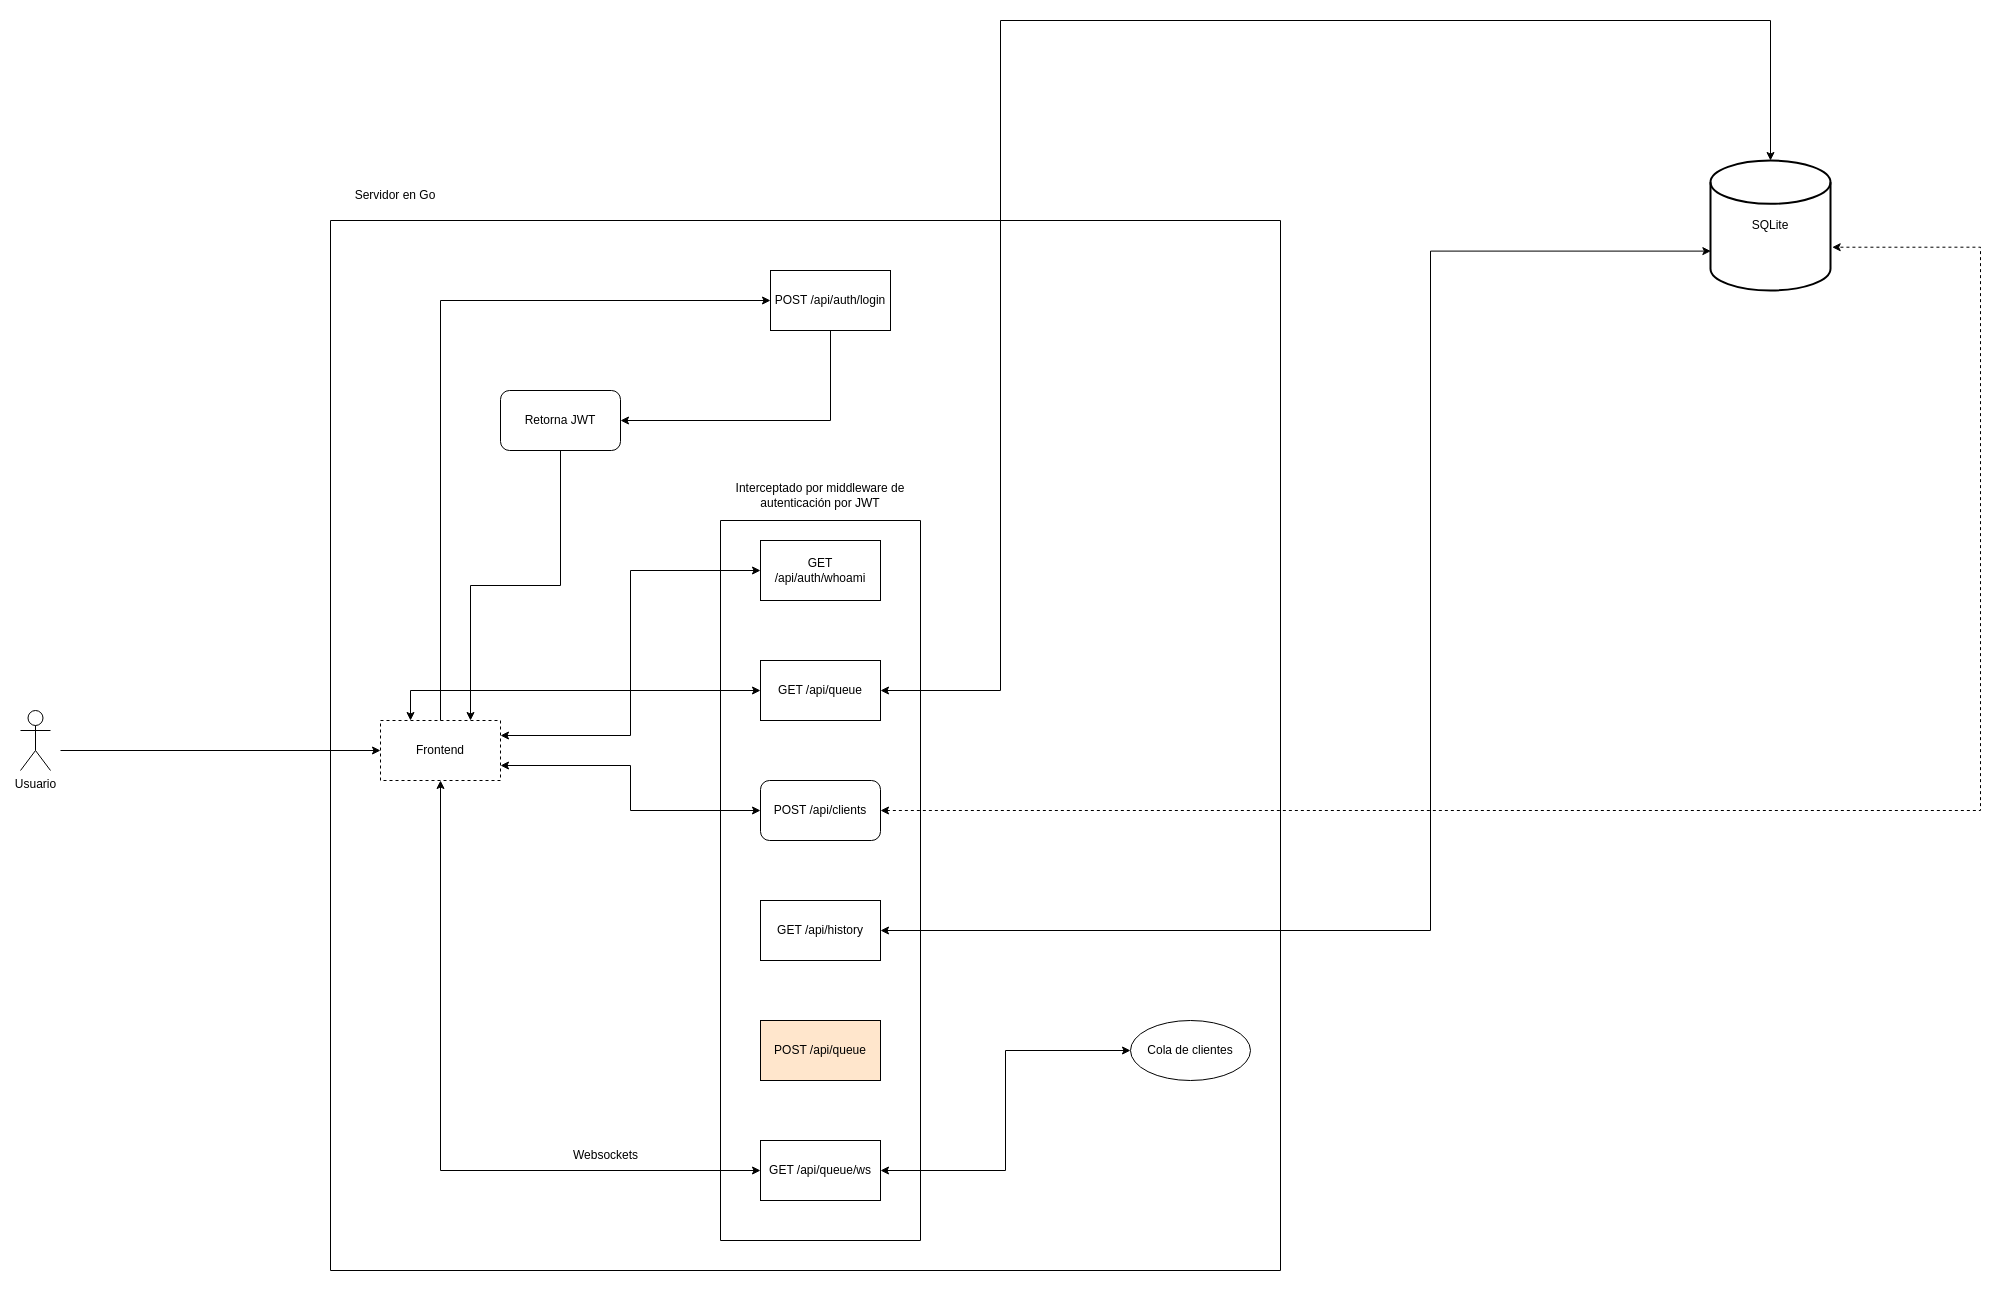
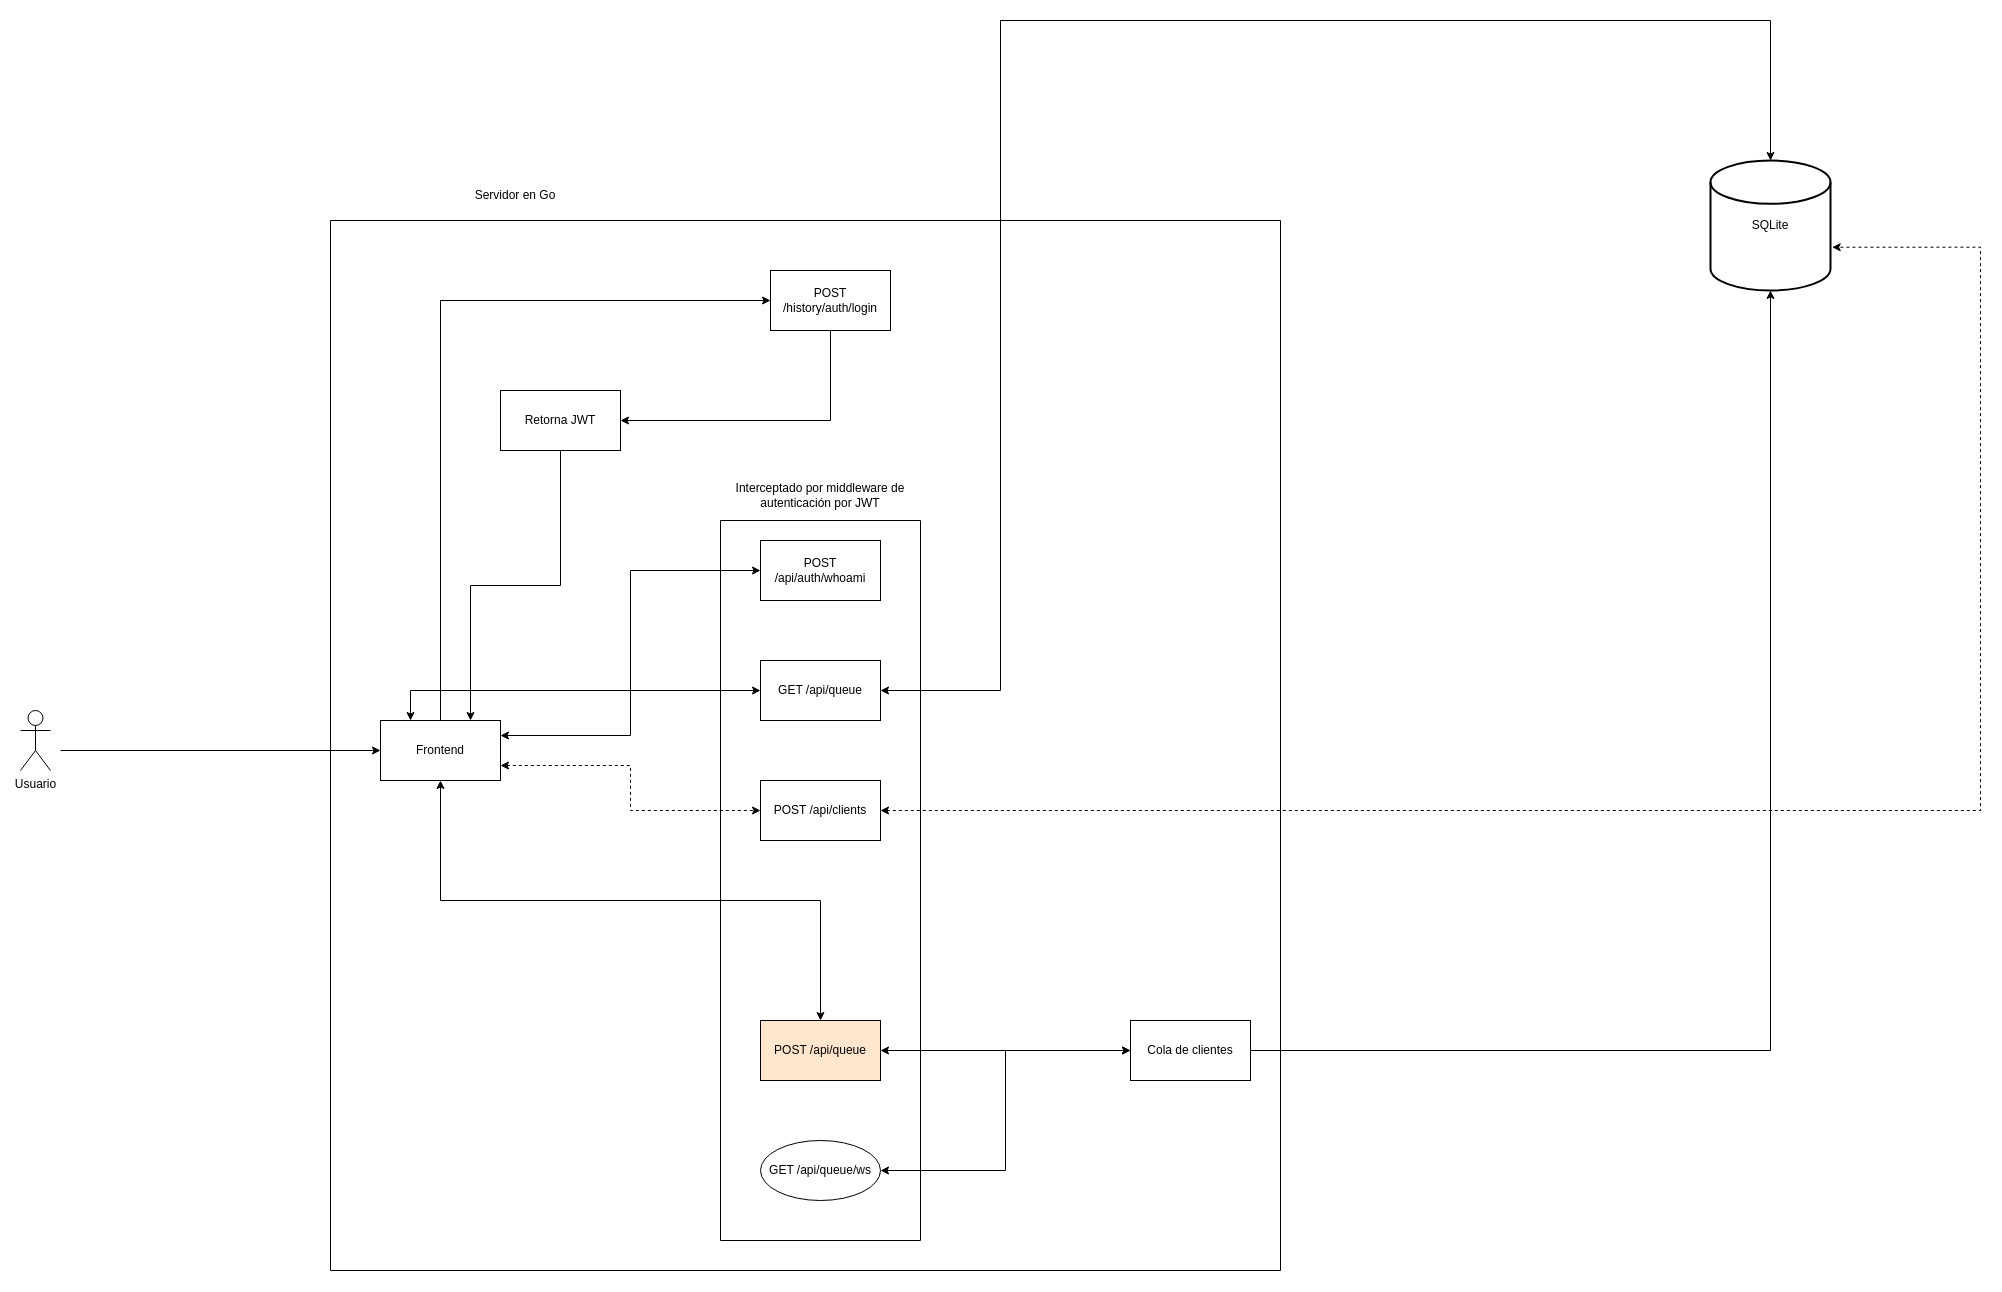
  <mxCell id="0" />
  <mxCell id="1" parent="0" />
  <mxCell id="2" value="Usuario" style="shape=umlActor;verticalLabelPosition=bottom;verticalAlign=top;html=1;outlineConnect=0;" vertex="1" parent="1"><mxGeometry x="20" y="710" width="30" height="60" as="geometry" /></mxCell>
- <mxCell id="3" value="Frontend" style="rounded=0;whiteSpace=wrap;html=1;dashed=1;" vertex="1" parent="1"><mxGeometry x="380" y="720" width="120" height="60" as="geometry" /></mxCell>
+ <mxCell id="3" value="Frontend" style="rounded=0;whiteSpace=wrap;html=1;" vertex="1" parent="1"><mxGeometry x="380" y="720" width="120" height="60" as="geometry" /></mxCell>
  <mxCell id="4" value="GET /api/queue" style="rounded=0;whiteSpace=wrap;html=1;" vertex="1" parent="1"><mxGeometry x="760" y="660" width="120" height="60" as="geometry" /></mxCell>
- <mxCell id="5" value="POST /api/clients" style="whiteSpace=wrap;html=1;rounded=1;" vertex="1" parent="1"><mxGeometry x="760" y="780" width="120" height="60" as="geometry" /></mxCell>
- <mxCell id="6" value="GET /api/history" style="rounded=0;whiteSpace=wrap;html=1;" vertex="1" parent="1"><mxGeometry x="760" y="900" width="120" height="60" as="geometry" /></mxCell>
- <mxCell id="7" value="POST /api/auth/login" style="rounded=0;whiteSpace=wrap;html=1;" vertex="1" parent="1"><mxGeometry x="770" y="270" width="120" height="60" as="geometry" /></mxCell>
- <mxCell id="8" value="GET /api/auth/whoami" style="rounded=0;whiteSpace=wrap;html=1;" vertex="1" parent="1"><mxGeometry x="760" y="540" width="120" height="60" as="geometry" /></mxCell>
+ <mxCell id="5" value="POST /api/clients" style="rounded=0;whiteSpace=wrap;html=1;" vertex="1" parent="1"><mxGeometry x="760" y="780" width="120" height="60" as="geometry" /></mxCell>
+ <mxCell id="7" value="POST /history/auth/login" style="rounded=0;whiteSpace=wrap;html=1;" vertex="1" parent="1"><mxGeometry x="770" y="270" width="120" height="60" as="geometry" /></mxCell>
+ <mxCell id="8" value="POST /api/auth/whoami" style="rounded=0;whiteSpace=wrap;html=1;" vertex="1" parent="1"><mxGeometry x="760" y="540" width="120" height="60" as="geometry" /></mxCell>
  <mxCell id="9" value="SQLite" style="strokeWidth=2;html=1;shape=mxgraph.flowchart.database;whiteSpace=wrap;" vertex="1" parent="1"><mxGeometry x="1710" y="160" width="120" height="130" as="geometry" /></mxCell>
  <mxCell id="10" value="POST /api/queue" style="rounded=0;whiteSpace=wrap;html=1;fillColor=#ffe6cc;" vertex="1" parent="1"><mxGeometry x="760" y="1020" width="120" height="60" as="geometry" /></mxCell>
- <mxCell id="11" value="Cola de clientes" style="ellipse;whiteSpace=wrap;html=1;" vertex="1" parent="1"><mxGeometry x="1130" y="1020" width="120" height="60" as="geometry" /></mxCell>
- <mxCell id="12" value="GET /api/queue/ws" style="rounded=0;whiteSpace=wrap;html=1;" vertex="1" parent="1"><mxGeometry x="760" y="1140" width="120" height="60" as="geometry" /></mxCell>
- <mxCell id="13" value="" style="endArrow=classic;startArrow=classic;html=1;rounded=0;exitX=0.5;exitY=1;exitDx=0;exitDy=0;edgeStyle=orthogonalEdgeStyle;entryX=0;entryY=0.5;entryDx=0;entryDy=0;" edge="1" parent="1" source="3" target="12"><mxGeometry width="50" height="50" relative="1" as="geometry"><mxPoint x="420" y="850" as="sourcePoint" /><mxPoint x="440" y="1110" as="targetPoint" /></mxGeometry></mxCell>
+ <mxCell id="11" value="Cola de clientes" style="rounded=0;whiteSpace=wrap;html=1;" vertex="1" parent="1"><mxGeometry x="1130" y="1020" width="120" height="60" as="geometry" /></mxCell>
+ <mxCell id="12" value="GET /api/queue/ws" style="ellipse;whiteSpace=wrap;html=1;" vertex="1" parent="1"><mxGeometry x="760" y="1140" width="120" height="60" as="geometry" /></mxCell>
+ <mxCell id="13" value="" style="endArrow=classic;startArrow=classic;html=1;rounded=0;exitX=0.5;exitY=1;exitDx=0;exitDy=0;edgeStyle=orthogonalEdgeStyle;" edge="1" parent="1" source="3" target="10"><mxGeometry width="50" height="50" relative="1" as="geometry"><mxPoint x="420" y="850" as="sourcePoint" /><mxPoint x="440" y="1110" as="targetPoint" /></mxGeometry></mxCell>
+ <mxCell id="14" value="" style="endArrow=classic;html=1;rounded=0;exitX=1;exitY=0.5;exitDx=0;exitDy=0;edgeStyle=orthogonalEdgeStyle;entryX=0.5;entryY=1;entryDx=0;entryDy=0;entryPerimeter=0;" edge="1" parent="1" source="11" target="9"><mxGeometry width="50" height="50" relative="1" as="geometry"><mxPoint x="960" y="820" as="sourcePoint" /><mxPoint x="1400" y="650" as="targetPoint" /></mxGeometry></mxCell>
+ <mxCell id="15" value="" style="endArrow=classic;startArrow=classic;html=1;rounded=0;exitX=1;exitY=0.5;exitDx=0;exitDy=0;entryX=0;entryY=0.5;entryDx=0;entryDy=0;edgeStyle=orthogonalEdgeStyle;" edge="1" parent="1" source="10" target="11"><mxGeometry width="50" height="50" relative="1" as="geometry"><mxPoint x="1100" y="770" as="sourcePoint" /><mxPoint x="1150" y="720" as="targetPoint" /></mxGeometry></mxCell>
  <mxCell id="16" value="" style="endArrow=classic;startArrow=classic;html=1;rounded=0;exitX=1;exitY=0.5;exitDx=0;exitDy=0;entryX=0;entryY=0.5;entryDx=0;entryDy=0;edgeStyle=orthogonalEdgeStyle;" edge="1" parent="1" source="12" target="11"><mxGeometry width="50" height="50" relative="1" as="geometry"><mxPoint x="1100" y="770" as="sourcePoint" /><mxPoint x="1150" y="720" as="targetPoint" /></mxGeometry></mxCell>
- <mxCell id="17" value="" style="endArrow=classic;startArrow=classic;html=1;rounded=0;exitX=1;exitY=0.5;exitDx=0;exitDy=0;edgeStyle=orthogonalEdgeStyle;entryX=0.003;entryY=0.697;entryDx=0;entryDy=0;entryPerimeter=0;" edge="1" parent="1" source="6" target="9"><mxGeometry width="50" height="50" relative="1" as="geometry"><mxPoint x="1100" y="810" as="sourcePoint" /><mxPoint x="1740" y="310" as="targetPoint" /><Array as="points"><mxPoint x="1430" y="930" /><mxPoint x="1430" y="251" /></Array></mxGeometry></mxCell>
  <mxCell id="18" value="" style="endArrow=classic;startArrow=classic;html=1;rounded=0;exitX=1;exitY=0.5;exitDx=0;exitDy=0;edgeStyle=orthogonalEdgeStyle;entryX=1.014;entryY=0.667;entryDx=0;entryDy=0;entryPerimeter=0;dashed=1;" edge="1" parent="1" source="5" target="9"><mxGeometry width="50" height="50" relative="1" as="geometry"><mxPoint x="900" y="880" as="sourcePoint" /><mxPoint x="1110" y="730" as="targetPoint" /><Array as="points"><mxPoint x="1980" y="810" /><mxPoint x="1980" y="247" /></Array></mxGeometry></mxCell>
  <mxCell id="19" value="" style="endArrow=classic;startArrow=classic;html=1;rounded=0;exitX=1;exitY=0.5;exitDx=0;exitDy=0;entryX=0.5;entryY=0;entryDx=0;entryDy=0;entryPerimeter=0;edgeStyle=orthogonalEdgeStyle;" edge="1" parent="1" source="4" target="9"><mxGeometry width="50" height="50" relative="1" as="geometry"><mxPoint x="980" y="710" as="sourcePoint" /><mxPoint x="1030" y="660" as="targetPoint" /><Array as="points"><mxPoint x="1000" y="690" /><mxPoint x="1000" y="20" /><mxPoint x="1770" y="20" /></Array></mxGeometry></mxCell>
- <mxCell id="20" value="Retorna JWT" style="rounded=1;whiteSpace=wrap;html=1;" vertex="1" parent="1"><mxGeometry x="500" y="390" width="120" height="60" as="geometry" /></mxCell>
+ <mxCell id="20" value="Retorna JWT" style="whiteSpace=wrap;html=1;rounded=0;" vertex="1" parent="1"><mxGeometry x="500" y="390" width="120" height="60" as="geometry" /></mxCell>
  <mxCell id="21" value="" style="endArrow=classic;startArrow=classic;html=1;rounded=0;exitX=1;exitY=0.25;exitDx=0;exitDy=0;entryX=0;entryY=0.5;entryDx=0;entryDy=0;edgeStyle=orthogonalEdgeStyle;" edge="1" parent="1" source="3" target="8"><mxGeometry width="50" height="50" relative="1" as="geometry"><mxPoint x="910" y="790" as="sourcePoint" /><mxPoint x="960" y="740" as="targetPoint" /></mxGeometry></mxCell>
- <mxCell id="22" value="" style="endArrow=classic;startArrow=classic;html=1;rounded=0;exitX=1;exitY=0.75;exitDx=0;exitDy=0;entryX=0;entryY=0.5;entryDx=0;entryDy=0;edgeStyle=orthogonalEdgeStyle;" edge="1" parent="1" source="3" target="5"><mxGeometry width="50" height="50" relative="1" as="geometry"><mxPoint x="910" y="790" as="sourcePoint" /><mxPoint x="960" y="740" as="targetPoint" /></mxGeometry></mxCell>
+ <mxCell id="22" value="" style="endArrow=classic;startArrow=classic;html=1;rounded=0;exitX=1;exitY=0.75;exitDx=0;exitDy=0;entryX=0;entryY=0.5;entryDx=0;entryDy=0;edgeStyle=orthogonalEdgeStyle;dashed=1;" edge="1" parent="1" source="3" target="5"><mxGeometry width="50" height="50" relative="1" as="geometry"><mxPoint x="910" y="790" as="sourcePoint" /><mxPoint x="960" y="740" as="targetPoint" /></mxGeometry></mxCell>
  <mxCell id="23" value="" style="endArrow=classic;startArrow=classic;html=1;rounded=0;exitX=0.25;exitY=0;exitDx=0;exitDy=0;entryX=0;entryY=0.5;entryDx=0;entryDy=0;edgeStyle=orthogonalEdgeStyle;" edge="1" parent="1" source="3" target="4"><mxGeometry width="50" height="50" relative="1" as="geometry"><mxPoint x="780" y="840" as="sourcePoint" /><mxPoint x="830" y="790" as="targetPoint" /></mxGeometry></mxCell>
  <mxCell id="24" value="" style="endArrow=classic;html=1;rounded=0;exitX=0.5;exitY=0;exitDx=0;exitDy=0;entryX=0;entryY=0.5;entryDx=0;entryDy=0;edgeStyle=orthogonalEdgeStyle;" edge="1" parent="1" source="3" target="7"><mxGeometry width="50" height="50" relative="1" as="geometry"><mxPoint x="1000" y="700" as="sourcePoint" /><mxPoint x="1050" y="650" as="targetPoint" /></mxGeometry></mxCell>
  <mxCell id="25" value="" style="endArrow=classic;html=1;rounded=0;exitX=0.5;exitY=1;exitDx=0;exitDy=0;entryX=1;entryY=0.5;entryDx=0;entryDy=0;edgeStyle=orthogonalEdgeStyle;" edge="1" parent="1" source="7" target="20"><mxGeometry width="50" height="50" relative="1" as="geometry"><mxPoint x="1000" y="700" as="sourcePoint" /><mxPoint x="1050" y="650" as="targetPoint" /></mxGeometry></mxCell>
  <mxCell id="26" value="" style="endArrow=classic;html=1;rounded=0;exitX=0.5;exitY=1;exitDx=0;exitDy=0;edgeStyle=orthogonalEdgeStyle;entryX=0.75;entryY=0;entryDx=0;entryDy=0;" edge="1" parent="1" source="20" target="3"><mxGeometry width="50" height="50" relative="1" as="geometry"><mxPoint x="1000" y="700" as="sourcePoint" /><mxPoint x="1050" y="650" as="targetPoint" /></mxGeometry></mxCell>
  <mxCell id="27" value="" style="swimlane;startSize=0;" vertex="1" parent="1"><mxGeometry x="720" y="520" width="200" height="720" as="geometry" /></mxCell>
  <mxCell id="28" value="Interceptado por middleware de autenticación por JWT" style="text;html=1;align=center;verticalAlign=middle;whiteSpace=wrap;rounded=0;" vertex="1" parent="1"><mxGeometry x="730" y="480" width="180" height="30" as="geometry" /></mxCell>
  <mxCell id="29" value="" style="swimlane;startSize=0;" vertex="1" parent="1"><mxGeometry x="330" y="220" width="950" height="1050" as="geometry" /></mxCell>
- <mxCell id="30" value="Websockets" style="text;html=1;align=center;verticalAlign=middle;resizable=0;points=[];autosize=1;strokeColor=none;fillColor=none;" vertex="1" parent="29"><mxGeometry x="230" y="920" width="90" height="30" as="geometry" /></mxCell>
- <mxCell id="31" value="Servidor en Go" style="text;html=1;align=center;verticalAlign=middle;whiteSpace=wrap;rounded=0;" vertex="1" parent="1"><mxGeometry x="330" y="180" width="130" height="30" as="geometry" /></mxCell>
+ <mxCell id="31" value="Servidor en Go" style="text;html=1;align=center;verticalAlign=middle;whiteSpace=wrap;rounded=0;" vertex="1" parent="1"><mxGeometry x="450" y="180" width="130" height="30" as="geometry" /></mxCell>
  <mxCell id="32" value="" style="endArrow=classic;html=1;rounded=0;" edge="1" parent="1" target="3"><mxGeometry width="50" height="50" relative="1" as="geometry"><mxPoint x="60" y="750" as="sourcePoint" /><mxPoint x="1290" y="600" as="targetPoint" /></mxGeometry></mxCell>
